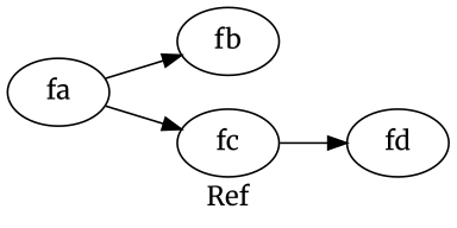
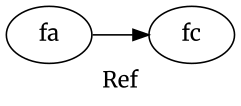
  digraph {
    fontname=Merriweather
    label=Ref
    rankdir=LR
    node [fontname=Merriweather]
    edge [fontname=Merriweather]
    n1 [label=fa]
-   n2 [label=fb]
    n3 [label=fc]
-   n4 [label=fd]
-   n1 -> n2
    n1 -> n3
-   n3 -> n4
  }
